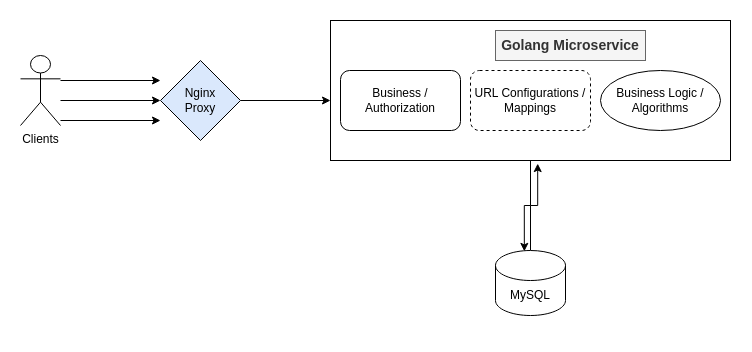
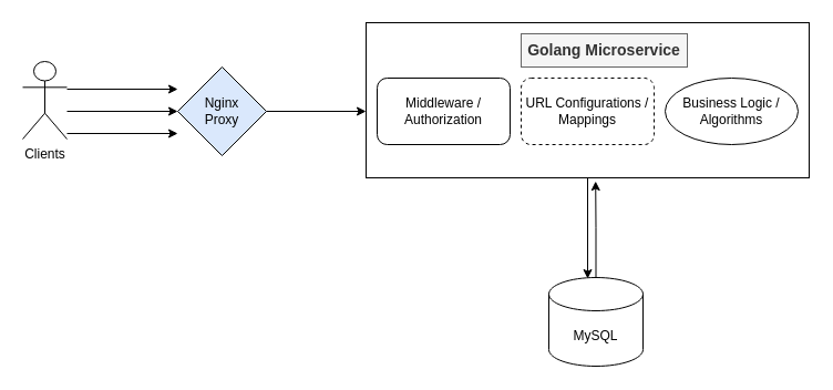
  <mxCell id="0" />
  <mxCell id="1" parent="0" />
  <mxCell id="2" style="edgeStyle=orthogonalEdgeStyle;rounded=0;orthogonalLoop=1;jettySize=auto;html=1;exitX=0.5;exitY=1;exitDx=0;exitDy=0;entryX=0.412;entryY=0.013;entryDx=0;entryDy=0;entryPerimeter=0;" parent="1" source="3" target="12" edge="1"><mxGeometry relative="1" as="geometry" /></mxCell>
  <mxCell id="3" value="" style="rounded=0;whiteSpace=wrap;html=1;" parent="1" vertex="1"><mxGeometry x="330" y="20" width="400" height="140" as="geometry" /></mxCell>
  <mxCell id="4" style="edgeStyle=orthogonalEdgeStyle;rounded=0;orthogonalLoop=1;jettySize=auto;html=1;" parent="1" edge="1"><mxGeometry relative="1" as="geometry"><mxPoint x="160" y="100" as="targetPoint" /><mxPoint x="60" y="100" as="sourcePoint" /></mxGeometry></mxCell>
  <mxCell id="5" style="edgeStyle=orthogonalEdgeStyle;rounded=0;orthogonalLoop=1;jettySize=auto;html=1;" parent="1" edge="1"><mxGeometry relative="1" as="geometry"><mxPoint x="160" y="80" as="targetPoint" /><mxPoint x="60" y="80" as="sourcePoint" /></mxGeometry></mxCell>
  <mxCell id="6" value="Clients" style="shape=umlActor;verticalLabelPosition=bottom;verticalAlign=top;html=1;outlineConnect=0;" parent="1" vertex="1"><mxGeometry x="20" y="55" width="40" height="70" as="geometry" /></mxCell>
  <mxCell id="7" style="edgeStyle=orthogonalEdgeStyle;rounded=0;orthogonalLoop=1;jettySize=auto;html=1;" parent="1" edge="1"><mxGeometry relative="1" as="geometry"><mxPoint x="160" y="120" as="targetPoint" /><mxPoint x="60" y="120" as="sourcePoint" /></mxGeometry></mxCell>
  <mxCell id="8" value="" style="edgeStyle=orthogonalEdgeStyle;rounded=0;orthogonalLoop=1;jettySize=auto;html=1;fontFamily=Helvetica;fontSize=14;" parent="1" source="9" edge="1"><mxGeometry relative="1" as="geometry"><mxPoint x="330" y="100" as="targetPoint" /><Array as="points"><mxPoint x="330" y="100" /><mxPoint x="330" y="100" /></Array></mxGeometry></mxCell>
  <mxCell id="9" value="Nginx&lt;br&gt;Proxy" style="rhombus;whiteSpace=wrap;html=1;fillColor=#dae8fc;" parent="1" vertex="1"><mxGeometry x="160" y="60" width="80" height="80" as="geometry" /></mxCell>
- <mxCell id="10" value="Business /&lt;br&gt;Authorization" style="rounded=1;whiteSpace=wrap;html=1;" parent="1" vertex="1"><mxGeometry x="340" y="70" width="120" height="60" as="geometry" /></mxCell>
+ <mxCell id="10" value="Middleware /&lt;br&gt;Authorization" style="rounded=1;whiteSpace=wrap;html=1;" parent="1" vertex="1"><mxGeometry x="340" y="70" width="120" height="60" as="geometry" /></mxCell>
  <mxCell id="11" style="edgeStyle=orthogonalEdgeStyle;rounded=0;orthogonalLoop=1;jettySize=auto;html=1;entryX=0.518;entryY=1.022;entryDx=0;entryDy=0;entryPerimeter=0;" parent="1" source="12" target="3" edge="1"><mxGeometry relative="1" as="geometry" /></mxCell>
- <mxCell id="12" value="MySQL" style="shape=cylinder3;whiteSpace=wrap;html=1;boundedLbl=1;backgroundOutline=1;size=15;" parent="1" vertex="1"><mxGeometry x="495" y="250" width="70" height="65" as="geometry" /></mxCell>
+ <mxCell id="12" value="MySQL" style="shape=cylinder3;whiteSpace=wrap;html=1;boundedLbl=1;backgroundOutline=1;size=15;" parent="1" vertex="1"><mxGeometry x="495" y="250" width="85" height="80" as="geometry" /></mxCell>
  <mxCell id="13" value="URL Configurations / Mappings" style="rounded=1;whiteSpace=wrap;html=1;dashed=1;" parent="1" vertex="1"><mxGeometry x="470" y="70" width="120" height="60" as="geometry" /></mxCell>
  <mxCell id="14" value="Business Logic / Algorithms" style="ellipse;whiteSpace=wrap;html=1;" parent="1" vertex="1"><mxGeometry x="600" y="70" width="120" height="60" as="geometry" /></mxCell>
- <mxCell id="15" value="Golang Microservice" style="text;align=center;verticalAlign=middle;rounded=0;fontStyle=1;fontFamily=Helvetica;labelBackgroundColor=none;labelBorderColor=none;whiteSpace=wrap;html=1;fontSize=14;fillColor=#f5f5f5;strokeColor=#666666;fontColor=#333333;" parent="1" vertex="1"><mxGeometry x="495" y="30" width="150" height="30" as="geometry" /></mxCell>
+ <mxCell id="15" value="Golang Microservice" style="text;align=center;verticalAlign=middle;rounded=0;fontStyle=1;fontFamily=Helvetica;labelBackgroundColor=none;labelBorderColor=none;whiteSpace=wrap;html=1;fontSize=14;fillColor=#f5f5f5;strokeColor=#666666;fontColor=#333333;" parent="1" vertex="1"><mxGeometry x="470" y="30" width="150" height="30" as="geometry" /></mxCell>
